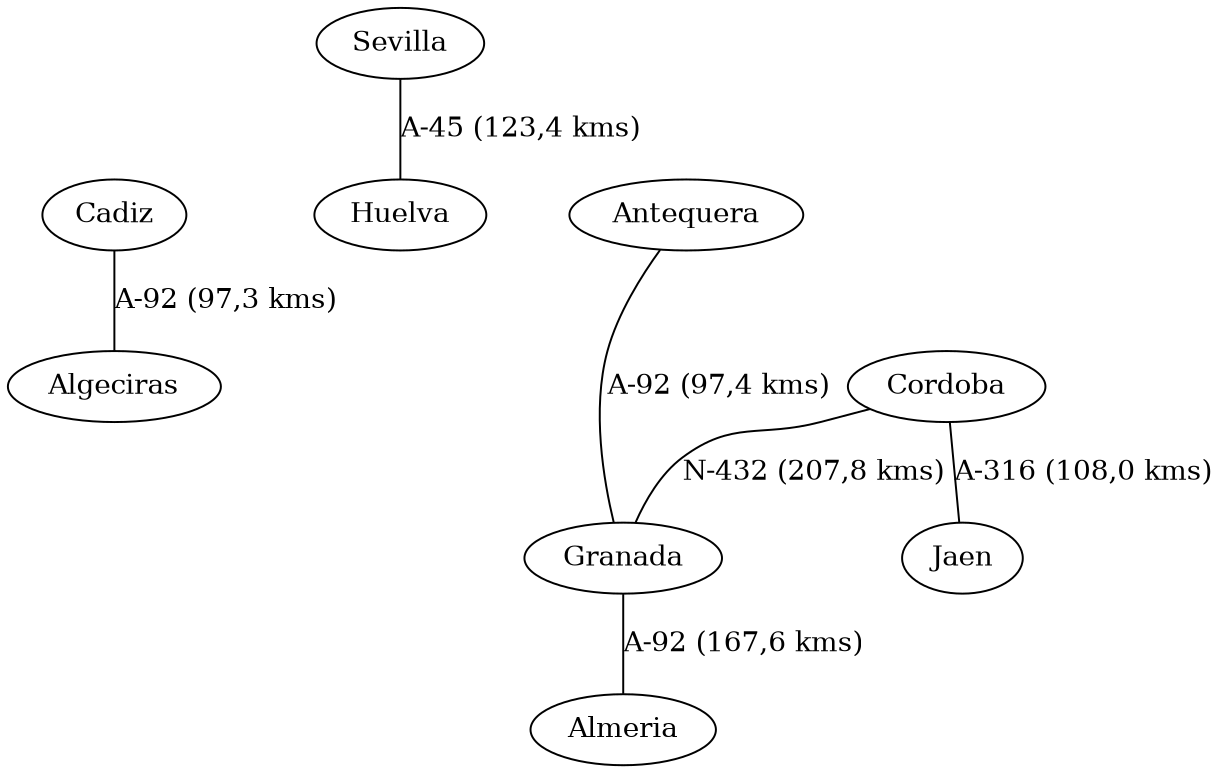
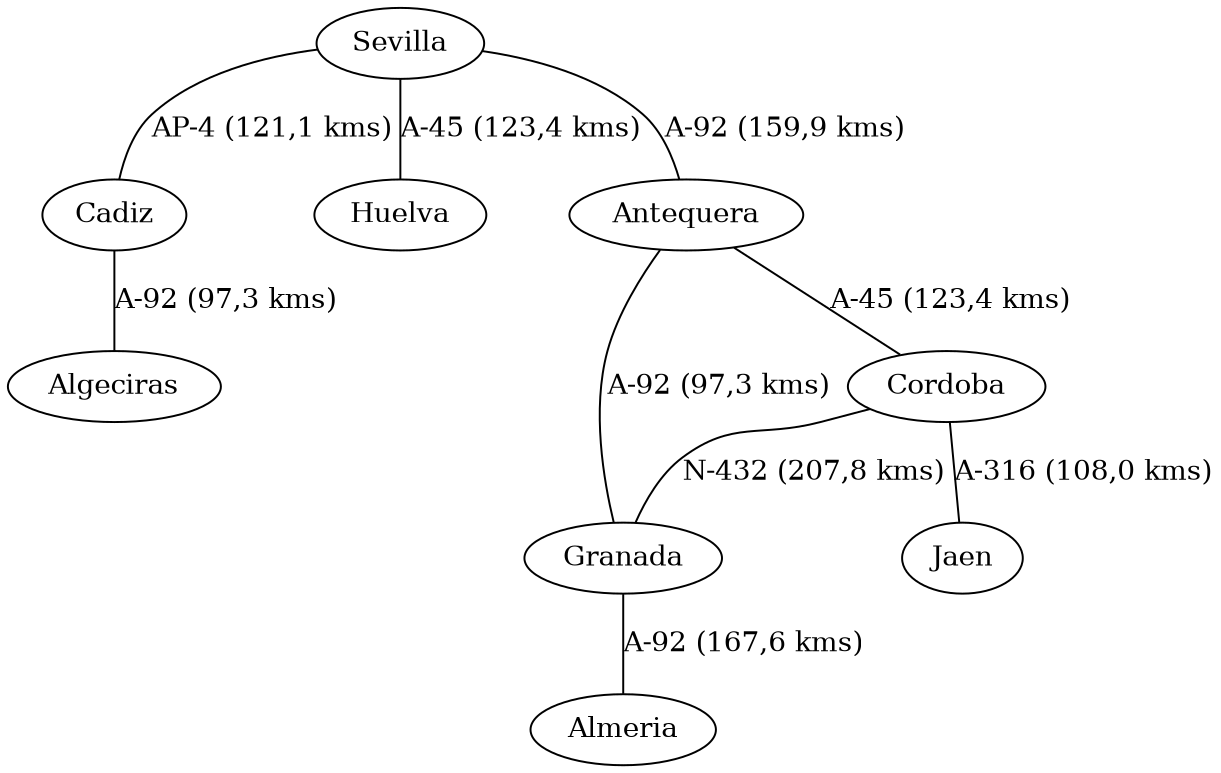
  strict graph {
    n1 [label=Sevilla]
    n2 [label=Cadiz]
    n3 [label=Huelva]
    n4 [label=Antequera]
    n5 [label=Algeciras]
    n6 [label=Cordoba]
    n7 [label=Granada]
    n8 [label=Jaen]
    n9 [label=Almeria]
+   n1 -- n2 [label="AP-4 (121,1 kms)"]
    n1 -- n3 [label="A-45 (123,4 kms)"]
+   n1 -- n4 [label="A-92 (159,9 kms)"]
    n2 -- n5 [label="A-92 (97,3 kms)"]
-   n4 -- n7 [label="A-92 (97,4 kms)"]
+   n4 -- n6 [label="A-45 (123,4 kms)"]
+   n4 -- n7 [label="A-92 (97,3 kms)"]
    n6 -- n7 [label="N-432 (207,8 kms)"]
    n6 -- n8 [label="A-316 (108,0 kms)"]
    n7 -- n9 [label="A-92 (167,6 kms)"]
  }
